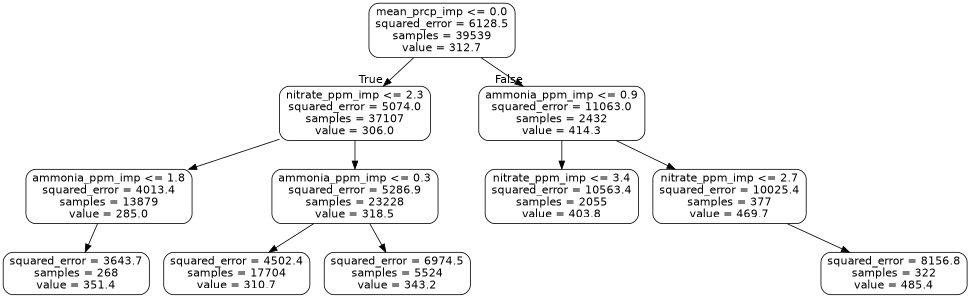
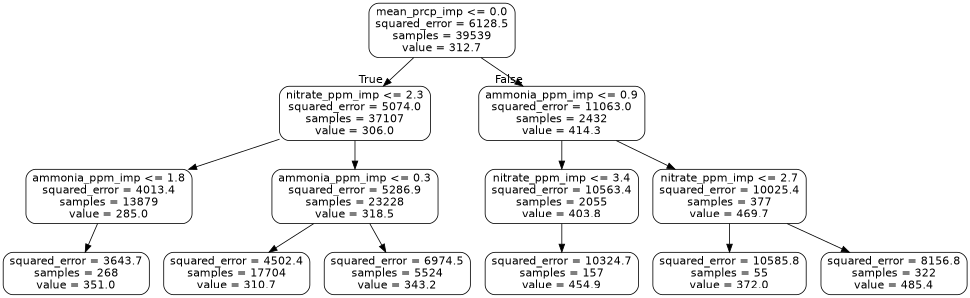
  digraph {
    node [color=black fontname=helvetica shape=box style=rounded]
    edge [fontname=helvetica]
    n1 [label="mean_prcp_imp <= 0.0\nsquared_error = 6128.5\nsamples = 39539\nvalue = 312.7"]
    n2 [label="nitrate_ppm_imp <= 2.3\nsquared_error = 5074.0\nsamples = 37107\nvalue = 306.0"]
    n3 [label="ammonia_ppm_imp <= 0.9\nsquared_error = 11063.0\nsamples = 2432\nvalue = 414.3"]
    n4 [label="ammonia_ppm_imp <= 1.8\nsquared_error = 4013.4\nsamples = 13879\nvalue = 285.0"]
    n5 [label="ammonia_ppm_imp <= 0.3\nsquared_error = 5286.9\nsamples = 23228\nvalue = 318.5"]
    n6 [label="nitrate_ppm_imp <= 3.4\nsquared_error = 10563.4\nsamples = 2055\nvalue = 403.8"]
    n7 [label="nitrate_ppm_imp <= 2.7\nsquared_error = 10025.4\nsamples = 377\nvalue = 469.7"]
-   n8 [label="squared_error = 3643.7\nsamples = 268\nvalue = 351.4"]
+   n8 [label="squared_error = 3643.7\nsamples = 268\nvalue = 351.0"]
    n9 [label="squared_error = 4502.4\nsamples = 17704\nvalue = 310.7"]
    n10 [label="squared_error = 6974.5\nsamples = 5524\nvalue = 343.2"]
+   n11 [label="squared_error = 10324.7\nsamples = 157\nvalue = 454.9"]
+   n12 [label="squared_error = 10585.8\nsamples = 55\nvalue = 372.0"]
    n13 [label="squared_error = 8156.8\nsamples = 322\nvalue = 485.4"]
    n1 -> n2 [headlabel=True labelangle=45 labeldistance=2.5]
    n1 -> n3 [headlabel=False labelangle=-45 labeldistance=2.5]
    n2 -> n4
    n2 -> n5
    n3 -> n6
    n3 -> n7
    n4 -> n8
    n5 -> n9
    n5 -> n10
+   n6 -> n11
+   n7 -> n12
    n7 -> n13
  }
